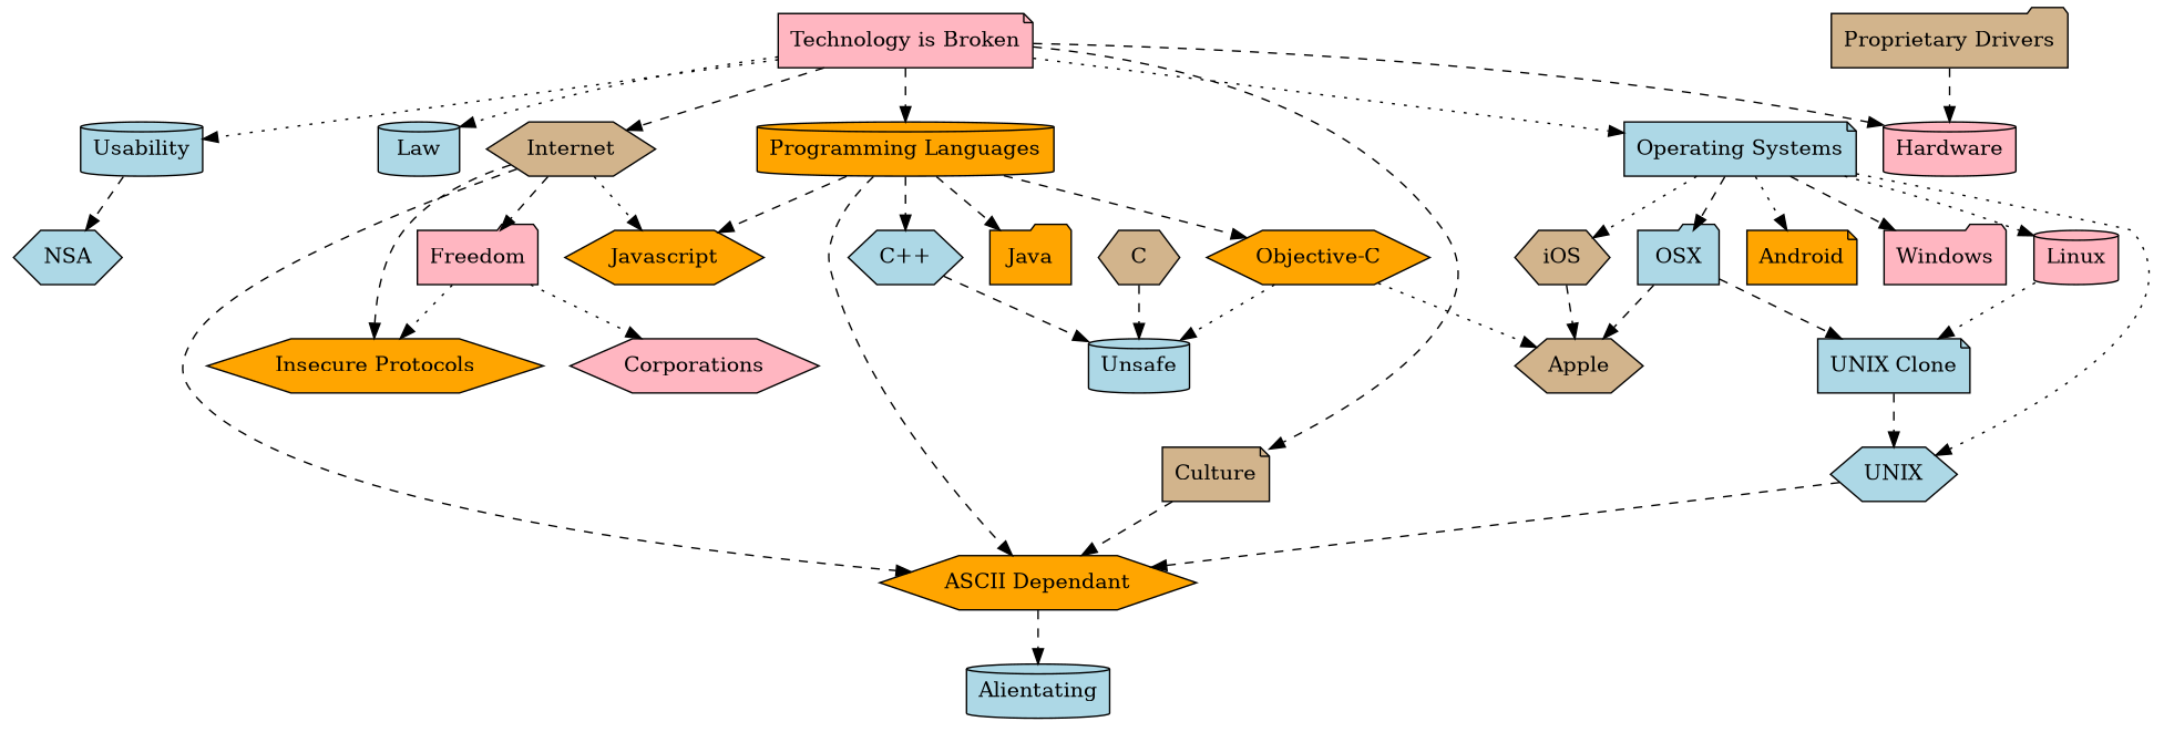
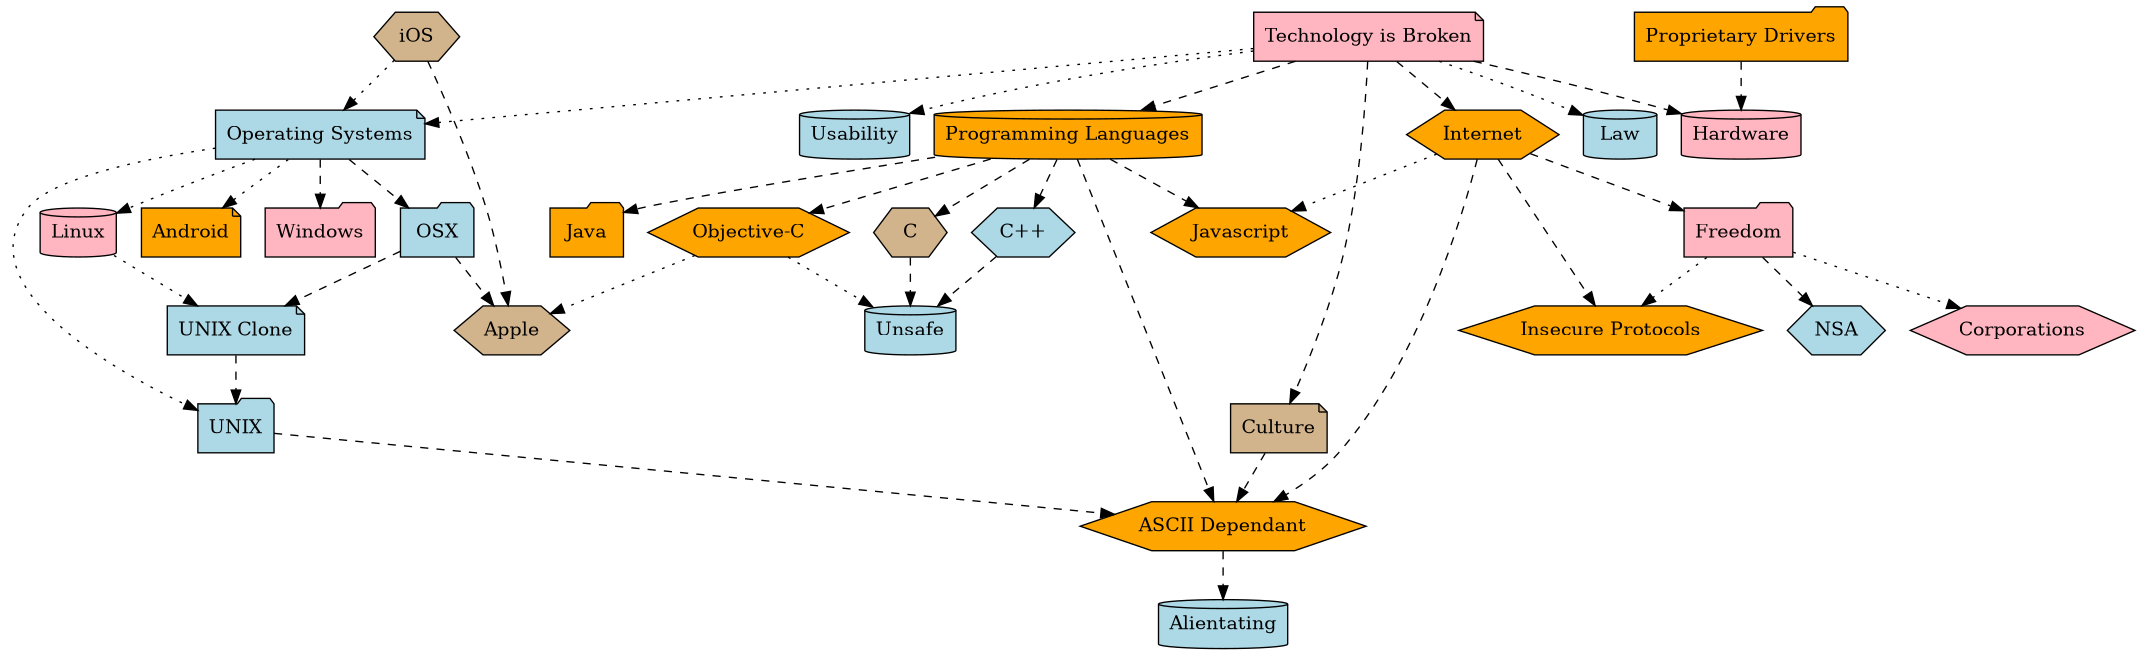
  digraph {
    node [fillcolor=lightblue shape=hexagon style=filled]
    edge [style=dashed]
    "Technology is Broken" [fillcolor=lightpink shape=note]
    "Operating Systems" [shape=note]
    "Programming Languages" [fillcolor=orange shape=cylinder]
    Hardware [fillcolor=lightpink shape=cylinder]
    Law [shape=cylinder]
    Culture [fillcolor=tan shape=note]
-   Internet [fillcolor=tan]
+   Internet [fillcolor=orange]
    Usability [shape=cylinder]
    OSX [shape=folder]
    iOS [fillcolor=tan]
    Android [fillcolor=orange shape=note]
    Windows [fillcolor=lightpink shape=folder]
    Linux [fillcolor=lightpink shape=cylinder]
-   UNIX
+   UNIX [shape=folder]
    C [fillcolor=tan]
    Java [fillcolor=orange shape=folder]
    "Objective-C" [fillcolor=orange]
    "C++"
    Javascript [fillcolor=orange]
    "ASCII Dependant" [fillcolor=orange]
    "Insecure Protocols" [fillcolor=orange]
    Freedom [fillcolor=lightpink shape=folder]
    Apple [fillcolor=tan]
    "UNIX Clone" [shape=note]
    Unsafe [shape=cylinder]
    Alientating [shape=cylinder]
-   "Proprietary Drivers" [fillcolor=tan shape=folder]
+   "Proprietary Drivers" [fillcolor=orange shape=folder]
    NSA
    Corporations [fillcolor=lightpink]
    "Technology is Broken" -> "Operating Systems" [style=dotted]
    "Technology is Broken" -> "Programming Languages"
    "Technology is Broken" -> Hardware
    "Technology is Broken" -> Law [style=dotted]
    "Technology is Broken" -> Culture
    "Technology is Broken" -> Internet
    "Technology is Broken" -> Usability [style=dotted]
    "Operating Systems" -> OSX
-   "Operating Systems" -> iOS [style=dotted]
+   iOS -> "Operating Systems" [style=dotted]
    "Operating Systems" -> Android [style=dotted]
    "Operating Systems" -> Windows
    "Operating Systems" -> Linux [style=dotted]
    "Operating Systems" -> UNIX [style=dotted]
+   "Programming Languages" -> C
    "Programming Languages" -> Java
    "Programming Languages" -> "Objective-C"
    "Programming Languages" -> "C++"
    "Programming Languages" -> Javascript
    "Programming Languages" -> "ASCII Dependant"
    Culture -> "ASCII Dependant"
    Internet -> Javascript [style=dotted]
    Internet -> "ASCII Dependant"
    Internet -> "Insecure Protocols"
    Internet -> Freedom
    OSX -> Apple
    OSX -> "UNIX Clone"
    iOS -> Apple
    Linux -> "UNIX Clone" [style=dotted]
    UNIX -> "ASCII Dependant"
    C -> Unsafe
    "Objective-C" -> Apple [style=dotted]
    "Objective-C" -> Unsafe [style=dotted]
    "C++" -> Unsafe
    "ASCII Dependant" -> Alientating
    Freedom -> "Insecure Protocols" [style=dotted]
-   Usability -> NSA
+   Freedom -> NSA
    Freedom -> Corporations [style=dotted]
    "UNIX Clone" -> UNIX
    "Proprietary Drivers" -> Hardware
  }
